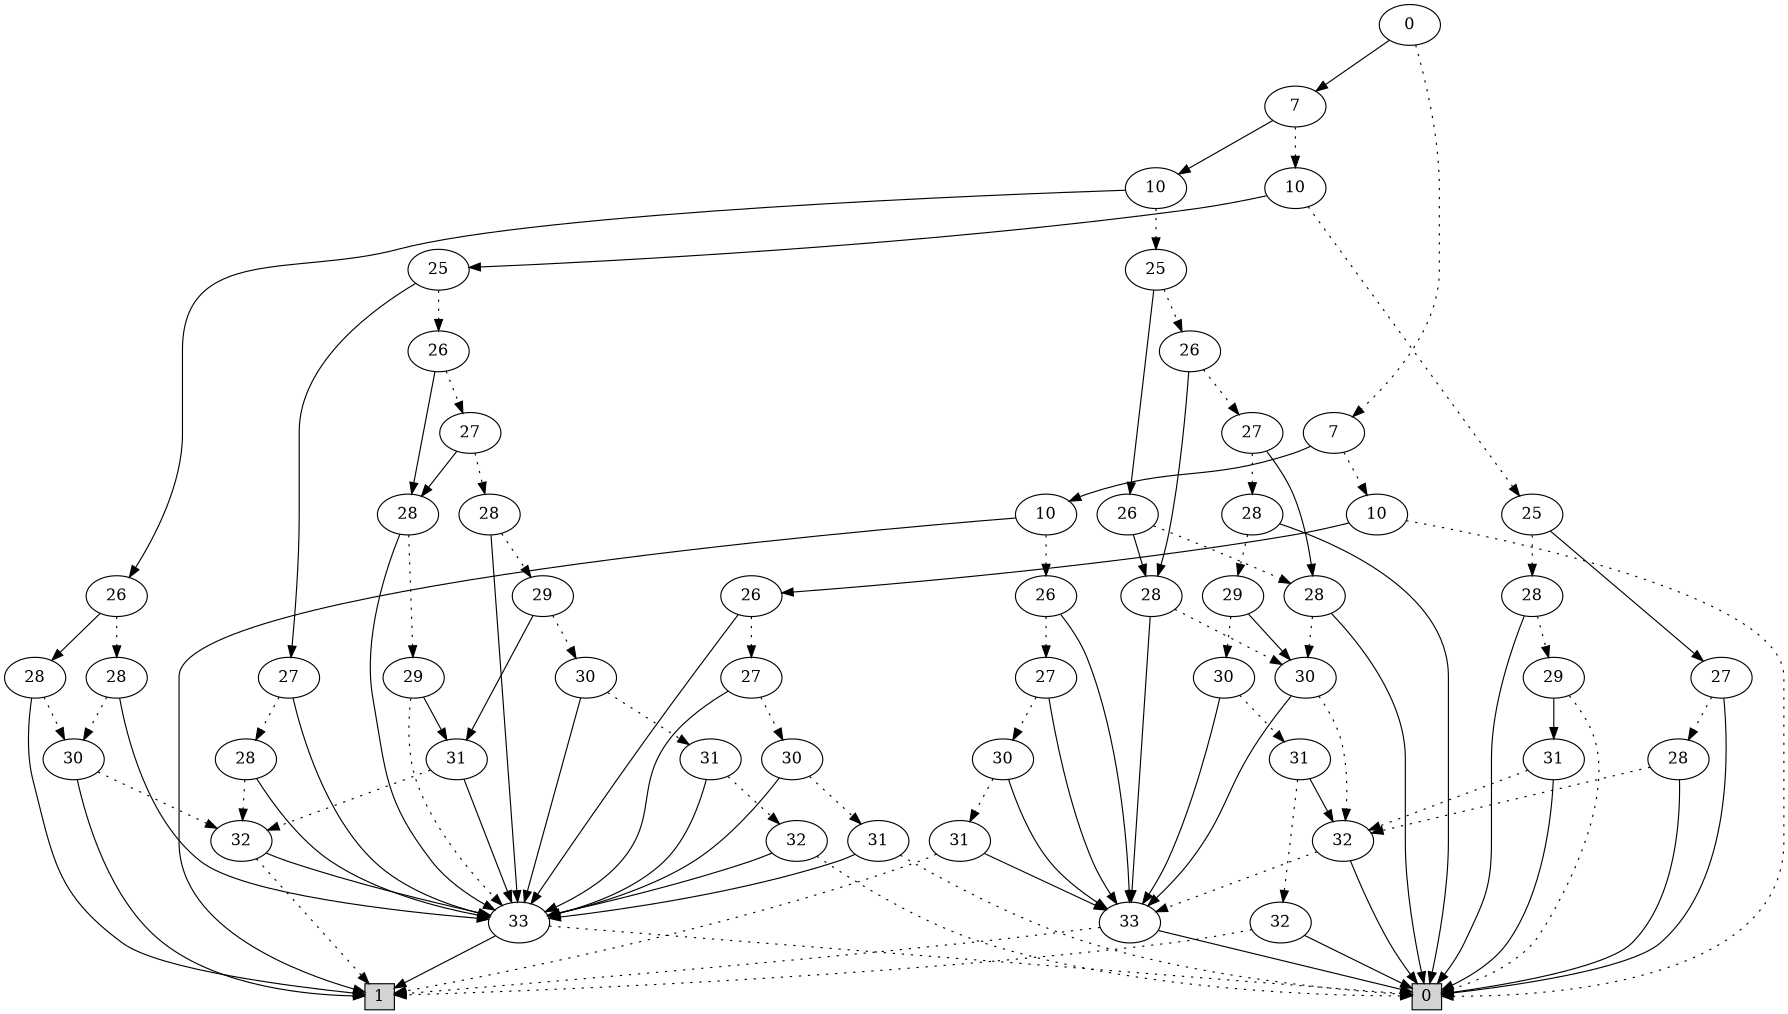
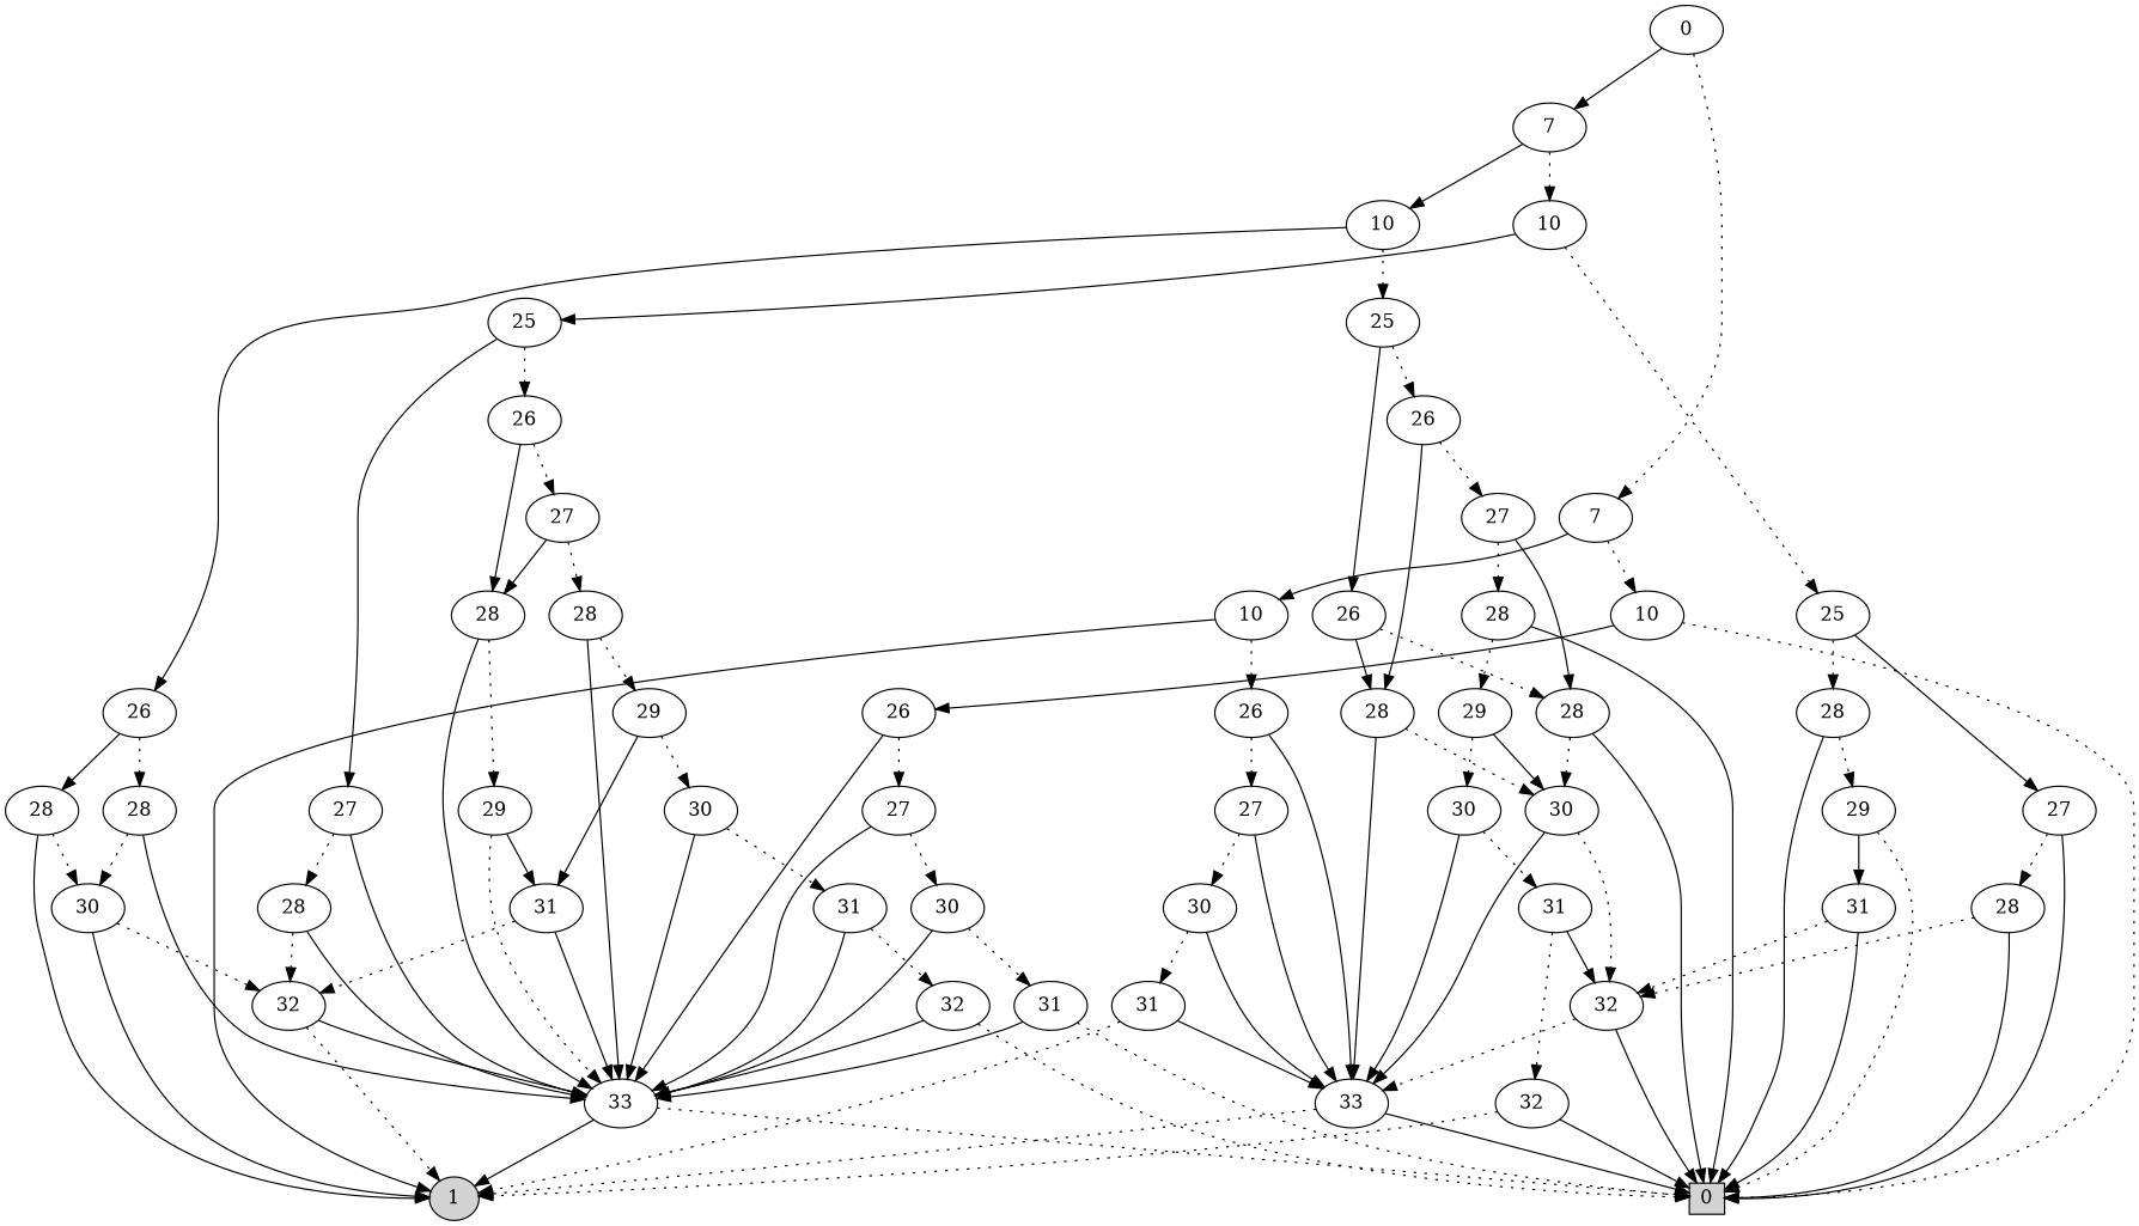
  digraph {
    edge [style=dotted]
    n1 [height=0.3 label=0 shape=box style=filled width=0.3]
-   n2 [height=0.3 label=1 shape=box style=filled width=0.3]
+   n2 [height=0.3 label=1 shape=ellipse style=filled width=0.3]
    n3 [label=0]
    n4 [label=7]
    n5 [label=7]
    n6 [label=10]
    n7 [label=10]
    n8 [label=10]
    n9 [label=10]
    n10 [label=26]
    n11 [label=26]
    n12 [label=27]
    n13 [label=33]
    n14 [label=30]
    n15 [label=31]
    n16 [label=27]
    n17 [label=33]
    n18 [label=30]
    n19 [label=31]
    n20 [label=25]
    n21 [label=25]
    n22 [label=25]
    n23 [label=26]
    n24 [label=28]
    n25 [label=27]
    n26 [label=26]
    n27 [label=27]
    n28 [label=29]
    n29 [label=28]
    n30 [label=31]
    n31 [label=32]
    n32 [label=27]
    n33 [label=28]
    n34 [label=28]
    n35 [label=28]
    n36 [label=29]
    n37 [label=29]
    n38 [label=30]
    n39 [label=31]
    n40 [label=31]
    n41 [label=32]
    n42 [label=32]
    n43 [label=26]
    n44 [label=26]
    n45 [label=28]
    n46 [label=28]
    n47 [label=27]
    n48 [label=28]
    n49 [label=28]
    n50 [label=28]
    n51 [label=30]
    n52 [label=29]
    n53 [label=30]
    n54 [label=31]
    n55 [label=32]
    n56 [label=30]
    n3 -> n4
    n3 -> n5 [style=filled]
    n4 -> n6
    n4 -> n7 [style=filled]
    n5 -> n8
    n5 -> n9 [style=filled]
    n6 -> n1
    n6 -> n10 [style=filled]
    n7 -> n2 [style=filled]
    n7 -> n11
    n8 -> n20
    n8 -> n21 [style=filled]
    n9 -> n22
    n9 -> n23 [style=filled]
    n10 -> n12
    n10 -> n13 [style=filled]
    n11 -> n16
    n11 -> n17 [style=filled]
    n12 -> n13 [style=filled]
    n12 -> n14
    n13 -> n1
    n13 -> n2 [style=filled]
    n14 -> n13 [style=filled]
    n14 -> n15
    n15 -> n1
    n15 -> n13 [style=filled]
    n16 -> n17 [style=filled]
    n16 -> n18
    n17 -> n1 [style=filled]
    n17 -> n2
    n18 -> n17 [style=filled]
    n18 -> n19
    n19 -> n2
    n19 -> n17 [style=filled]
    n20 -> n24
    n20 -> n25 [style=filled]
    n21 -> n26
    n21 -> n27 [style=filled]
    n22 -> n43
    n22 -> n44 [style=filled]
    n23 -> n45
    n23 -> n46 [style=filled]
    n24 -> n1 [style=filled]
    n24 -> n28
    n25 -> n1 [style=filled]
    n25 -> n29
    n26 -> n32
    n26 -> n33 [style=filled]
    n27 -> n13 [style=filled]
    n27 -> n34
    n28 -> n1
    n28 -> n30 [style=filled]
    n29 -> n1 [style=filled]
    n29 -> n31
    n30 -> n1 [style=filled]
    n30 -> n31
    n31 -> n1 [style=filled]
    n31 -> n17
    n32 -> n33 [style=filled]
    n32 -> n35
    n33 -> n13 [style=filled]
    n33 -> n36
    n34 -> n13 [style=filled]
    n34 -> n41
    n35 -> n13 [style=filled]
    n35 -> n37
    n36 -> n13
    n36 -> n39 [style=filled]
    n37 -> n38
    n37 -> n39 [style=filled]
    n38 -> n13 [style=filled]
    n38 -> n40
    n39 -> n13 [style=filled]
    n39 -> n41
    n40 -> n13 [style=filled]
    n40 -> n42
    n41 -> n2
    n41 -> n13 [style=filled]
    n42 -> n1
    n42 -> n13 [style=filled]
    n43 -> n47
    n43 -> n48 [style=filled]
    n44 -> n48 [style=filled]
    n44 -> n49
    n45 -> n13 [style=filled]
    n45 -> n56
    n46 -> n2 [style=filled]
    n46 -> n56
    n47 -> n49 [style=filled]
    n47 -> n50
    n48 -> n17 [style=filled]
    n48 -> n51
    n49 -> n1 [style=filled]
    n49 -> n51
    n50 -> n1 [style=filled]
    n50 -> n52
    n51 -> n17 [style=filled]
    n51 -> n31
    n52 -> n51 [style=filled]
    n52 -> n53
    n53 -> n17 [style=filled]
    n53 -> n54
    n54 -> n31 [style=filled]
    n54 -> n55
    n55 -> n1 [style=filled]
    n55 -> n2
    n56 -> n2 [style=filled]
    n56 -> n41
  }
